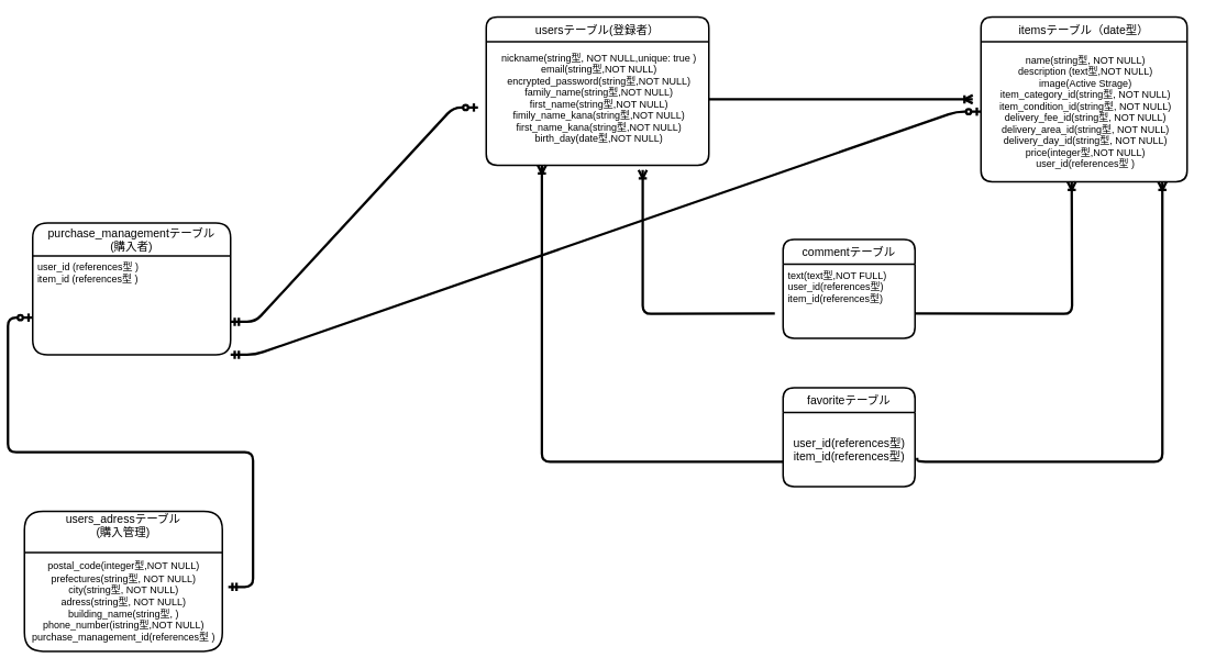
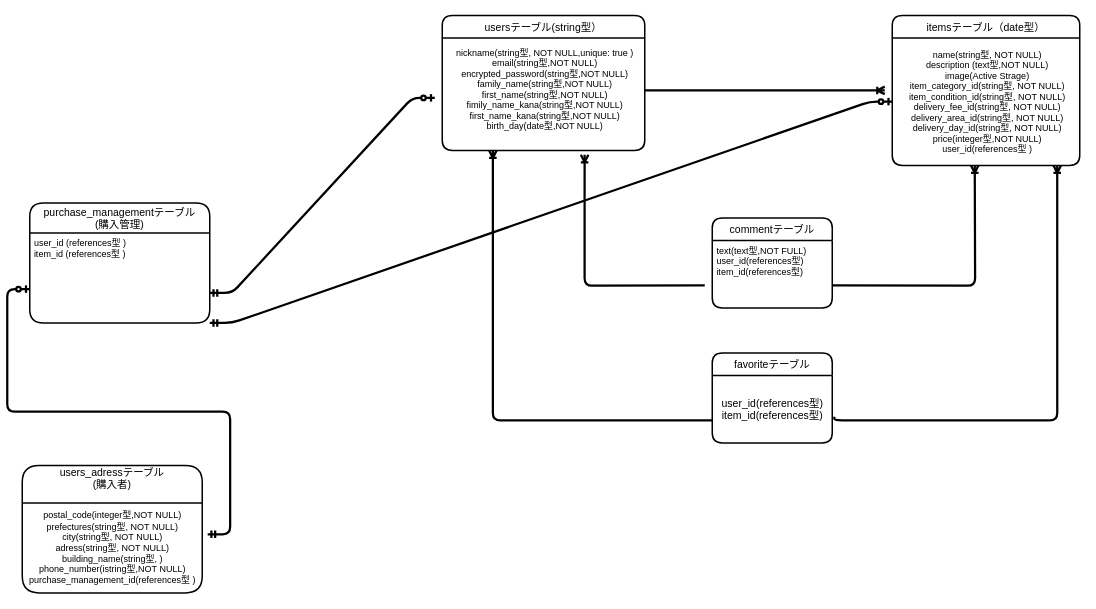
  <mxCell id="0" />
  <mxCell id="1" parent="0" />
- <mxCell id="2" value="users_adressテーブル&#10;(購入管理)&#10;" style="swimlane;childLayout=stackLayout;horizontal=1;startSize=50;horizontalStack=0;rounded=1;fontSize=14;fontStyle=0;strokeWidth=2;resizeParent=0;resizeLast=1;shadow=0;dashed=0;align=center;" vertex="1" parent="1"><mxGeometry x="20" y="620" width="240" height="170" as="geometry" /></mxCell>
+ <mxCell id="2" value="users_adressテーブル&#10;(購入者)&#10;" style="swimlane;childLayout=stackLayout;horizontal=1;startSize=50;horizontalStack=0;rounded=1;fontSize=14;fontStyle=0;strokeWidth=2;resizeParent=0;resizeLast=1;shadow=0;dashed=0;align=center;" vertex="1" parent="1"><mxGeometry x="20" y="620" width="240" height="170" as="geometry" /></mxCell>
  <mxCell id="3" value="&lt;span&gt;postal_code(integer型,NOT NULL)&lt;/span&gt;&lt;br&gt;&lt;span&gt;prefectures(string型, NOT NULL)&lt;/span&gt;&lt;br&gt;&lt;span&gt;city(string型, NOT NULL)&lt;/span&gt;&lt;br&gt;&lt;span&gt;adress(string型, NOT NULL)&lt;/span&gt;&lt;br&gt;&lt;span&gt;building_name(string型, )&lt;/span&gt;&lt;br&gt;&lt;span&gt;phone_number(istring型,NOT NULL)&lt;br&gt;purchase_management_id&lt;/span&gt;&lt;span style=&quot;text-align: left&quot;&gt;(references型 )&lt;/span&gt;&lt;span&gt;&lt;br&gt;&lt;/span&gt;" style="text;html=1;align=center;verticalAlign=middle;resizable=0;points=[];autosize=1;" vertex="1" parent="2"><mxGeometry y="50" width="240" height="120" as="geometry" /></mxCell>
- <mxCell id="4" value="usersテーブル(登録者）" style="swimlane;childLayout=stackLayout;horizontal=1;startSize=30;horizontalStack=0;rounded=1;fontSize=14;fontStyle=0;strokeWidth=2;resizeParent=0;resizeLast=1;shadow=0;dashed=0;align=center;" vertex="1" parent="1"><mxGeometry x="580" y="20" width="270" height="180" as="geometry" /></mxCell>
+ <mxCell id="4" value="usersテーブル(string型）" style="swimlane;childLayout=stackLayout;horizontal=1;startSize=30;horizontalStack=0;rounded=1;fontSize=14;fontStyle=0;strokeWidth=2;resizeParent=0;resizeLast=1;shadow=0;dashed=0;align=center;" vertex="1" parent="1"><mxGeometry x="580" y="20" width="270" height="180" as="geometry" /></mxCell>
  <mxCell id="5" value="nickname(string型, NOT NULL,unique: true )&#10;email(string型,NOT NULL)&#10;encrypted_password(string型,NOT NULL)&#10;family_name(string型,NOT NULL)&#10;first_name(string型,NOT NULL)&#10;fimily_name_kana(string型,NOT NULL)&#10;first_name_kana(string型,NOT NULL)&#10;birth_day(date型,NOT NULL)&#10;" style="align=center;strokeColor=none;fillColor=none;spacingLeft=4;fontSize=12;verticalAlign=middle;resizable=0;rotatable=0;part=1;" vertex="1" parent="4"><mxGeometry y="30" width="270" height="150" as="geometry" /></mxCell>
  <mxCell id="6" value="itemsテーブル（date型）" style="swimlane;childLayout=stackLayout;horizontal=1;startSize=30;horizontalStack=0;rounded=1;fontSize=14;fontStyle=0;strokeWidth=2;resizeParent=0;resizeLast=1;shadow=0;dashed=0;align=center;" vertex="1" parent="1"><mxGeometry x="1180" y="20" width="250" height="200" as="geometry" /></mxCell>
  <mxCell id="7" value="name(string型, NOT NULL)&#10;description (text型,NOT NULL)&#10;image(Active Strage)&#10;item_category_id(string型, NOT NULL)&#10;item_condition_id(string型, NOT NULL)&#10;delivery_fee_id(string型, NOT NULL)&#10;delivery_area_id(string型, NOT NULL)&#10;delivery_day_id(string型, NOT NULL)&#10;price(integer型,NOT NULL)&#10;user_id(references型 )" style="align=center;strokeColor=none;fillColor=none;spacingLeft=4;fontSize=12;verticalAlign=middle;resizable=0;rotatable=0;part=1;" vertex="1" parent="6"><mxGeometry y="30" width="250" height="170" as="geometry" /></mxCell>
  <mxCell id="8" value="" style="edgeStyle=entityRelationEdgeStyle;fontSize=14;html=1;endArrow=ERoneToMany;strokeWidth=3;" edge="1" parent="1"><mxGeometry width="100" height="100" relative="1" as="geometry"><mxPoint x="850" y="120" as="sourcePoint" /><mxPoint x="1170" y="120" as="targetPoint" /></mxGeometry></mxCell>
  <mxCell id="9" value="commentテーブル" style="swimlane;childLayout=stackLayout;horizontal=1;startSize=30;horizontalStack=0;rounded=1;fontSize=14;fontStyle=0;strokeWidth=2;resizeParent=0;resizeLast=1;shadow=0;dashed=0;align=center;" vertex="1" parent="1"><mxGeometry x="940" y="290" width="160" height="120" as="geometry" /></mxCell>
  <mxCell id="10" value="text(text型,NOT FULL)&#10;user_id(references型)&#10;item_id(references型)&#10;" style="align=left;strokeColor=none;fillColor=none;spacingLeft=4;fontSize=12;verticalAlign=top;resizable=0;rotatable=0;part=1;" vertex="1" parent="9"><mxGeometry y="30" width="160" height="90" as="geometry" /></mxCell>
  <mxCell id="11" value="" style="edgeStyle=orthogonalEdgeStyle;fontSize=12;html=1;endArrow=ERoneToMany;strokeWidth=3;" edge="1" parent="1"><mxGeometry width="100" height="100" relative="1" as="geometry"><mxPoint x="1100" y="380" as="sourcePoint" /><mxPoint x="1290" y="220" as="targetPoint" /></mxGeometry></mxCell>
  <mxCell id="12" value="" style="edgeStyle=orthogonalEdgeStyle;fontSize=12;html=1;endArrow=ERoneToMany;strokeWidth=3;entryX=0.703;entryY=1.039;entryDx=0;entryDy=0;entryPerimeter=0;" edge="1" parent="1" target="5"><mxGeometry width="100" height="100" relative="1" as="geometry"><mxPoint x="930" y="380" as="sourcePoint" /><mxPoint x="769.94" y="220" as="targetPoint" /></mxGeometry></mxCell>
  <mxCell id="13" value="favoriteテーブル" style="swimlane;childLayout=stackLayout;horizontal=1;startSize=30;horizontalStack=0;rounded=1;fontSize=14;fontStyle=0;strokeWidth=2;resizeParent=0;resizeLast=1;shadow=0;dashed=0;align=center;" vertex="1" parent="1"><mxGeometry x="940" y="470" width="160" height="120" as="geometry" /></mxCell>
  <mxCell id="14" value="&lt;br style=&quot;padding: 0px ; margin: 0px&quot;&gt;user_id(references型)&lt;br style=&quot;padding: 0px ; margin: 0px&quot;&gt;item_id(references型)&lt;div style=&quot;padding: 0px ; margin: 0px&quot;&gt;&lt;br style=&quot;padding: 0px ; margin: 0px ; font-size: 12px ; text-align: left&quot;&gt;&lt;/div&gt;" style="text;html=1;align=center;verticalAlign=middle;resizable=0;points=[];autosize=1;fontSize=14;" vertex="1" parent="13"><mxGeometry y="30" width="160" height="90" as="geometry" /></mxCell>
  <mxCell id="15" value="" style="edgeStyle=orthogonalEdgeStyle;fontSize=12;html=1;endArrow=ERoneToMany;strokeWidth=3;entryX=0.25;entryY=1;entryDx=0;entryDy=0;" edge="1" parent="1" target="5"><mxGeometry width="100" height="100" relative="1" as="geometry"><mxPoint x="940" y="560" as="sourcePoint" /><mxPoint x="644.91" y="240" as="targetPoint" /><Array as="points"><mxPoint x="647" y="560" /></Array></mxGeometry></mxCell>
  <mxCell id="16" value="" style="edgeStyle=orthogonalEdgeStyle;fontSize=12;html=1;endArrow=ERoneToMany;strokeWidth=3;exitX=1.017;exitY=0.614;exitDx=0;exitDy=0;exitPerimeter=0;" edge="1" parent="1"><mxGeometry width="100" height="100" relative="1" as="geometry"><mxPoint x="1102.72" y="555.26" as="sourcePoint" /><mxPoint x="1399.97" y="220" as="targetPoint" /><Array as="points"><mxPoint x="1103" y="560" /><mxPoint x="1400" y="560" /></Array></mxGeometry></mxCell>
- <mxCell id="17" value="purchase_managementテーブル&#10;(購入者)" style="swimlane;childLayout=stackLayout;horizontal=1;startSize=40;horizontalStack=0;rounded=1;fontSize=14;fontStyle=0;strokeWidth=2;resizeParent=0;resizeLast=1;shadow=0;dashed=0;align=center;" vertex="1" parent="1"><mxGeometry x="30" y="270" width="240" height="160" as="geometry" /></mxCell>
+ <mxCell id="17" value="purchase_managementテーブル&#10;(購入管理)" style="swimlane;childLayout=stackLayout;horizontal=1;startSize=40;horizontalStack=0;rounded=1;fontSize=14;fontStyle=0;strokeWidth=2;resizeParent=0;resizeLast=1;shadow=0;dashed=0;align=center;" vertex="1" parent="1"><mxGeometry x="30" y="270" width="240" height="160" as="geometry" /></mxCell>
  <mxCell id="18" value="user_id (references型 )&#10;item_id (references型 )" style="align=left;strokeColor=none;fillColor=none;spacingLeft=4;fontSize=12;verticalAlign=top;resizable=0;rotatable=0;part=1;" vertex="1" parent="17"><mxGeometry y="40" width="240" height="120" as="geometry" /></mxCell>
  <mxCell id="19" value="" style="edgeStyle=entityRelationEdgeStyle;fontSize=12;html=1;endArrow=ERzeroToOne;startArrow=ERmandOne;strokeWidth=3;exitX=1.03;exitY=0.349;exitDx=0;exitDy=0;exitPerimeter=0;" edge="1" parent="1" source="3"><mxGeometry width="100" height="100" relative="1" as="geometry"><mxPoint x="130" y="675" as="sourcePoint" /><mxPoint x="30" y="385" as="targetPoint" /></mxGeometry></mxCell>
  <mxCell id="20" value="" style="edgeStyle=entityRelationEdgeStyle;fontSize=12;html=1;endArrow=ERzeroToOne;startArrow=ERmandOne;strokeWidth=3;exitX=1;exitY=1;exitDx=0;exitDy=0;" edge="1" parent="1" source="18" target="7"><mxGeometry width="100" height="100" relative="1" as="geometry"><mxPoint x="400" y="775" as="sourcePoint" /><mxPoint x="1540" y="730" as="targetPoint" /></mxGeometry></mxCell>
  <mxCell id="21" value="" style="edgeStyle=entityRelationEdgeStyle;fontSize=12;html=1;endArrow=ERzeroToOne;startArrow=ERmandOne;strokeWidth=3;" edge="1" parent="1"><mxGeometry width="100" height="100" relative="1" as="geometry"><mxPoint x="270" y="390" as="sourcePoint" /><mxPoint x="570" y="130" as="targetPoint" /></mxGeometry></mxCell>
